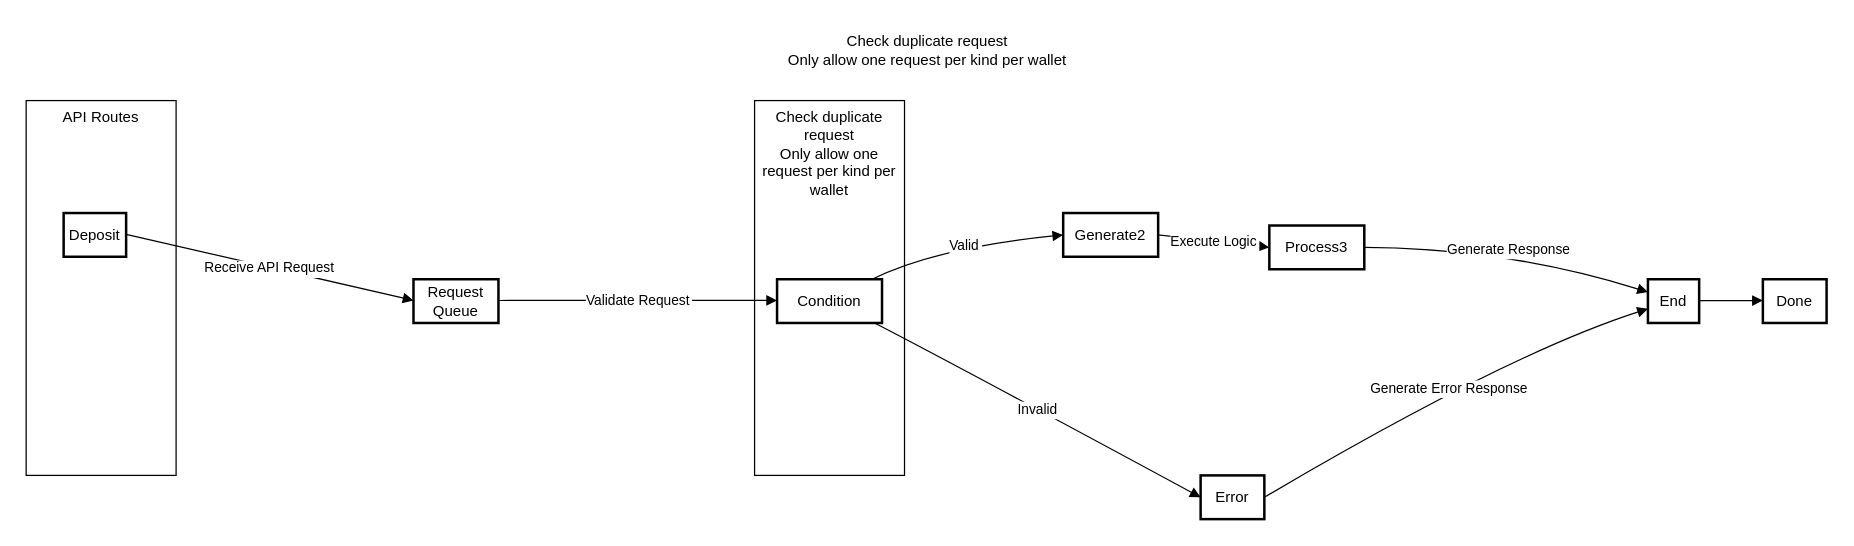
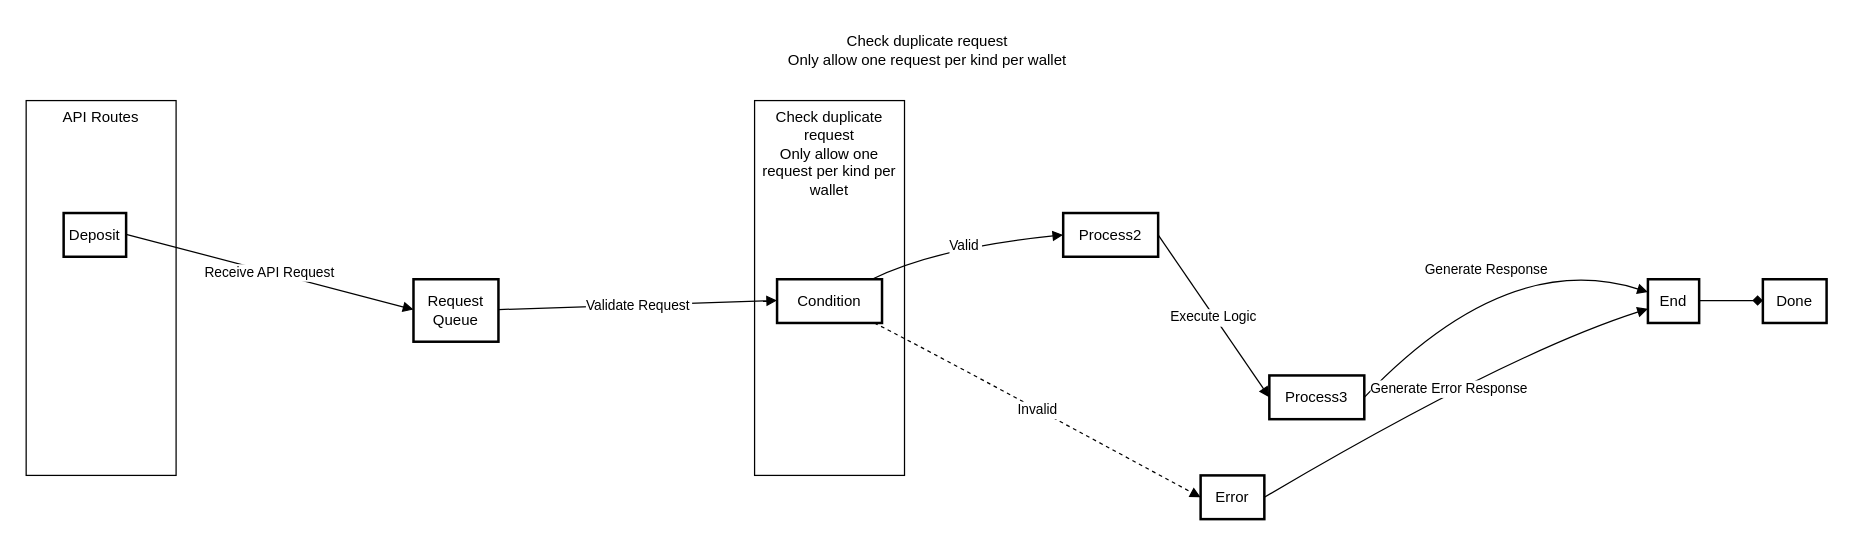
  <mxCell id="0" />
  <mxCell id="1" parent="0" />
  <mxCell id="2" value="&lt;div&gt;Check duplicate request&lt;/div&gt;&lt;div&gt;Only allow one request per kind per wallet&lt;br&gt;&lt;/div&gt;" style="rounded=0;whiteSpace=wrap;html=1;verticalAlign=top;" vertex="1" parent="1"><mxGeometry x="603" y="80" width="120" height="300" as="geometry" /></mxCell>
- <mxCell id="3" value="Request Queue" style="whiteSpace=wrap;strokeWidth=2;" parent="1" vertex="1"><mxGeometry x="330" y="223" width="68" height="35" as="geometry" /></mxCell>
+ <mxCell id="3" value="Request Queue" style="whiteSpace=wrap;strokeWidth=2;" parent="1" vertex="1"><mxGeometry x="330" y="223" width="68" height="50" as="geometry" /></mxCell>
  <mxCell id="4" value="Condition" style="whiteSpace=wrap;strokeWidth=2;" parent="1" vertex="1"><mxGeometry x="621" y="223" width="84" height="35" as="geometry" /></mxCell>
- <mxCell id="5" value="Generate2" style="whiteSpace=wrap;strokeWidth=2;" parent="1" vertex="1"><mxGeometry x="850" y="170" width="76" height="35" as="geometry" /></mxCell>
+ <mxCell id="5" value="Process2" style="whiteSpace=wrap;strokeWidth=2;" parent="1" vertex="1"><mxGeometry x="850" y="170" width="76" height="35" as="geometry" /></mxCell>
  <mxCell id="6" value="Error" style="whiteSpace=wrap;strokeWidth=2;" parent="1" vertex="1"><mxGeometry x="960" y="380" width="51" height="35" as="geometry" /></mxCell>
- <mxCell id="7" value="Process3" style="whiteSpace=wrap;strokeWidth=2;" parent="1" vertex="1"><mxGeometry x="1015" width="76" height="35" as="geometry" y="180" /></mxCell>
+ <mxCell id="7" value="Process3" style="whiteSpace=wrap;strokeWidth=2;" parent="1" vertex="1"><mxGeometry x="1015" y="300" width="76" height="35" as="geometry" /></mxCell>
  <mxCell id="8" value="End" style="whiteSpace=wrap;strokeWidth=2;" parent="1" vertex="1"><mxGeometry x="1318" y="223" width="41" height="35" as="geometry" /></mxCell>
  <mxCell id="9" value="Done" style="whiteSpace=wrap;strokeWidth=2;" parent="1" vertex="1"><mxGeometry x="1410" y="223" width="51" height="35" as="geometry" /></mxCell>
  <mxCell id="10" value="Validate Request" style="curved=1;startArrow=none;endArrow=block;exitX=0.998;exitY=0.486;entryX=0.006;entryY=0.486;" parent="1" source="3" target="4" edge="1"><mxGeometry relative="1" as="geometry"><Array as="points" /></mxGeometry></mxCell>
  <mxCell id="11" value="Valid" style="curved=1;startArrow=none;endArrow=block;exitX=0.916;exitY=-0.014;entryX=-0.002;entryY=0.5;" parent="1" source="4" target="5" edge="1"><mxGeometry relative="1" as="geometry"><Array as="points"><mxPoint x="748" y="198" /></Array></mxGeometry></mxCell>
- <mxCell id="12" value="Invalid" style="curved=1;startArrow=none;endArrow=block;exitX=0.916;exitY=0.986;entryX=-0.009;entryY=0.5;" parent="1" source="4" target="6" edge="1"><mxGeometry relative="1" as="geometry"><Array as="points"><mxPoint x="748" y="283" /></Array></mxGeometry></mxCell>
+ <mxCell id="12" value="Invalid" style="curved=1;startArrow=none;endArrow=block;exitX=0.916;exitY=0.986;entryX=-0.009;entryY=0.5;dashed=1;" parent="1" source="4" target="6" edge="1"><mxGeometry relative="1" as="geometry"><Array as="points"><mxPoint x="748" y="283" /></Array></mxGeometry></mxCell>
  <mxCell id="13" value="Execute Logic" style="curved=1;startArrow=none;endArrow=block;exitX=0.998;exitY=0.5;entryX=-0.001;entryY=0.5;" parent="1" source="5" target="7" edge="1"><mxGeometry relative="1" as="geometry"><Array as="points" /></mxGeometry></mxCell>
  <mxCell id="14" value="Generate Response" style="curved=1;startArrow=none;endArrow=block;exitX=0.999;exitY=0.5;entryX=0.011;entryY=0.299;" parent="1" source="7" target="8" edge="1"><mxGeometry relative="1" as="geometry"><Array as="points"><mxPoint x="1205" y="198" /></Array></mxGeometry></mxCell>
  <mxCell id="15" value="Generate Error Response" style="curved=1;startArrow=none;endArrow=block;exitX=0.987;exitY=0.5;entryX=0.011;entryY=0.672;" parent="1" source="6" target="8" edge="1"><mxGeometry relative="1" as="geometry"><Array as="points"><mxPoint x="1205" y="283" /></Array></mxGeometry></mxCell>
- <mxCell id="16" value="" style="curved=1;startArrow=none;endArrow=block;exitX=1.016;exitY=0.486;entryX=-0.007;entryY=0.486;" parent="1" source="8" target="9" edge="1"><mxGeometry relative="1" as="geometry"><Array as="points" /></mxGeometry></mxCell>
+ <mxCell id="16" value="" style="curved=1;startArrow=none;endArrow=diamond;exitX=1.016;exitY=0.486;entryX=-0.007;entryY=0.486;" parent="1" source="8" target="9" edge="1"><mxGeometry relative="1" as="geometry"><Array as="points" /></mxGeometry></mxCell>
  <mxCell id="17" value="&lt;div&gt;Check duplicate request&lt;/div&gt;&lt;div&gt;Only allow one request per kind per wallet&lt;br&gt;&lt;/div&gt;" style="text;html=1;align=center;verticalAlign=middle;resizable=0;points=[];autosize=1;strokeColor=none;fillColor=none;" vertex="1" parent="1"><mxGeometry x="616" y="20" width="250" height="40" as="geometry" /></mxCell>
  <mxCell id="18" value="" style="group" vertex="1" connectable="0" parent="1"><mxGeometry x="20" y="80" width="120" height="300" as="geometry" /></mxCell>
  <mxCell id="19" value="API Routes" style="group" vertex="1" connectable="0" parent="18"><mxGeometry width="120" height="300" as="geometry" /></mxCell>
  <mxCell id="20" value="API Routes" style="rounded=0;whiteSpace=wrap;html=1;verticalAlign=top;" vertex="1" parent="19"><mxGeometry width="120" height="300" as="geometry" /></mxCell>
  <mxCell id="21" value="Deposit" style="whiteSpace=wrap;strokeWidth=2;" parent="18" vertex="1"><mxGeometry x="30" y="90" width="50" height="35" as="geometry" /></mxCell>
  <mxCell id="22" value="Receive API Request" style="curved=1;startArrow=none;endArrow=block;exitX=1.0;exitY=0.486;entryX=0.003;entryY=0.486;" parent="1" source="21" target="3" edge="1"><mxGeometry relative="1" as="geometry"><Array as="points" /></mxGeometry></mxCell>
